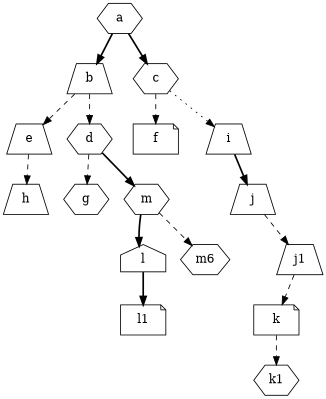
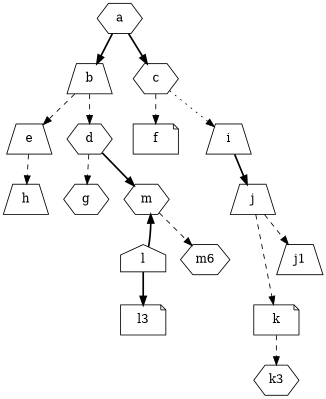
  digraph {
    node [shape=hexagon]
    edge [style=dashed]
    b [shape=trapezium]
    a
    c
    e [shape=trapezium]
    d
    f [shape=note]
    i [shape=trapezium]
    h [shape=trapezium]
    g
    m
    l [shape=house]
    n12 [label=m6]
-   l1 [shape=note]
+   l1 [shape=note label=l3]
    j [shape=trapezium]
    k [shape=note]
    j1 [shape=trapezium]
-   k1
+   k1 [label=k3]
    b -> e
    b -> d
    a -> b [style=bold]
    a -> c [style=bold]
    c -> f
    c -> i [style=dotted]
    e -> h
    d -> g
    d -> m [style=bold]
    i -> j [style=bold]
-   m -> l [style=bold]
+   l -> m [style=bold]
    m -> n12
    l -> l1 [style=bold]
-   j1 -> k
+   j -> k
    j -> j1
    k -> k1
  }
